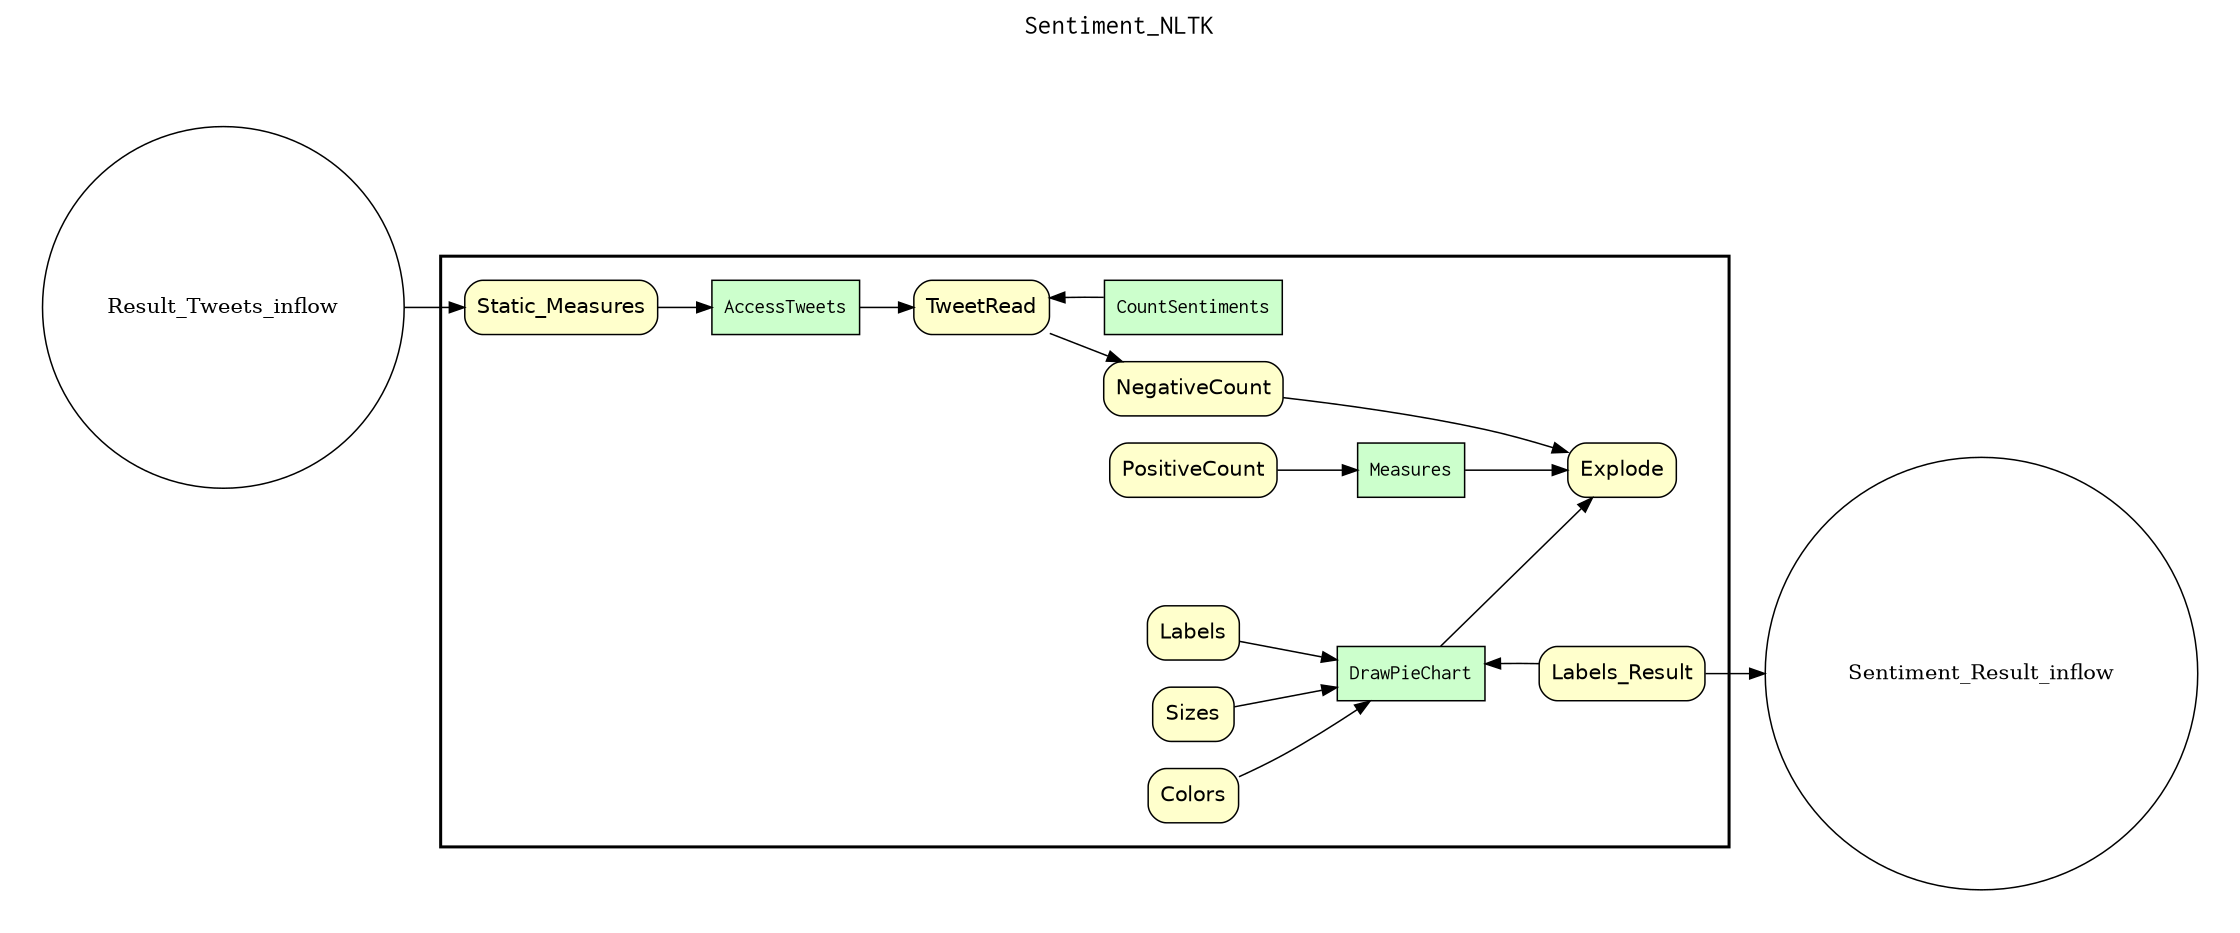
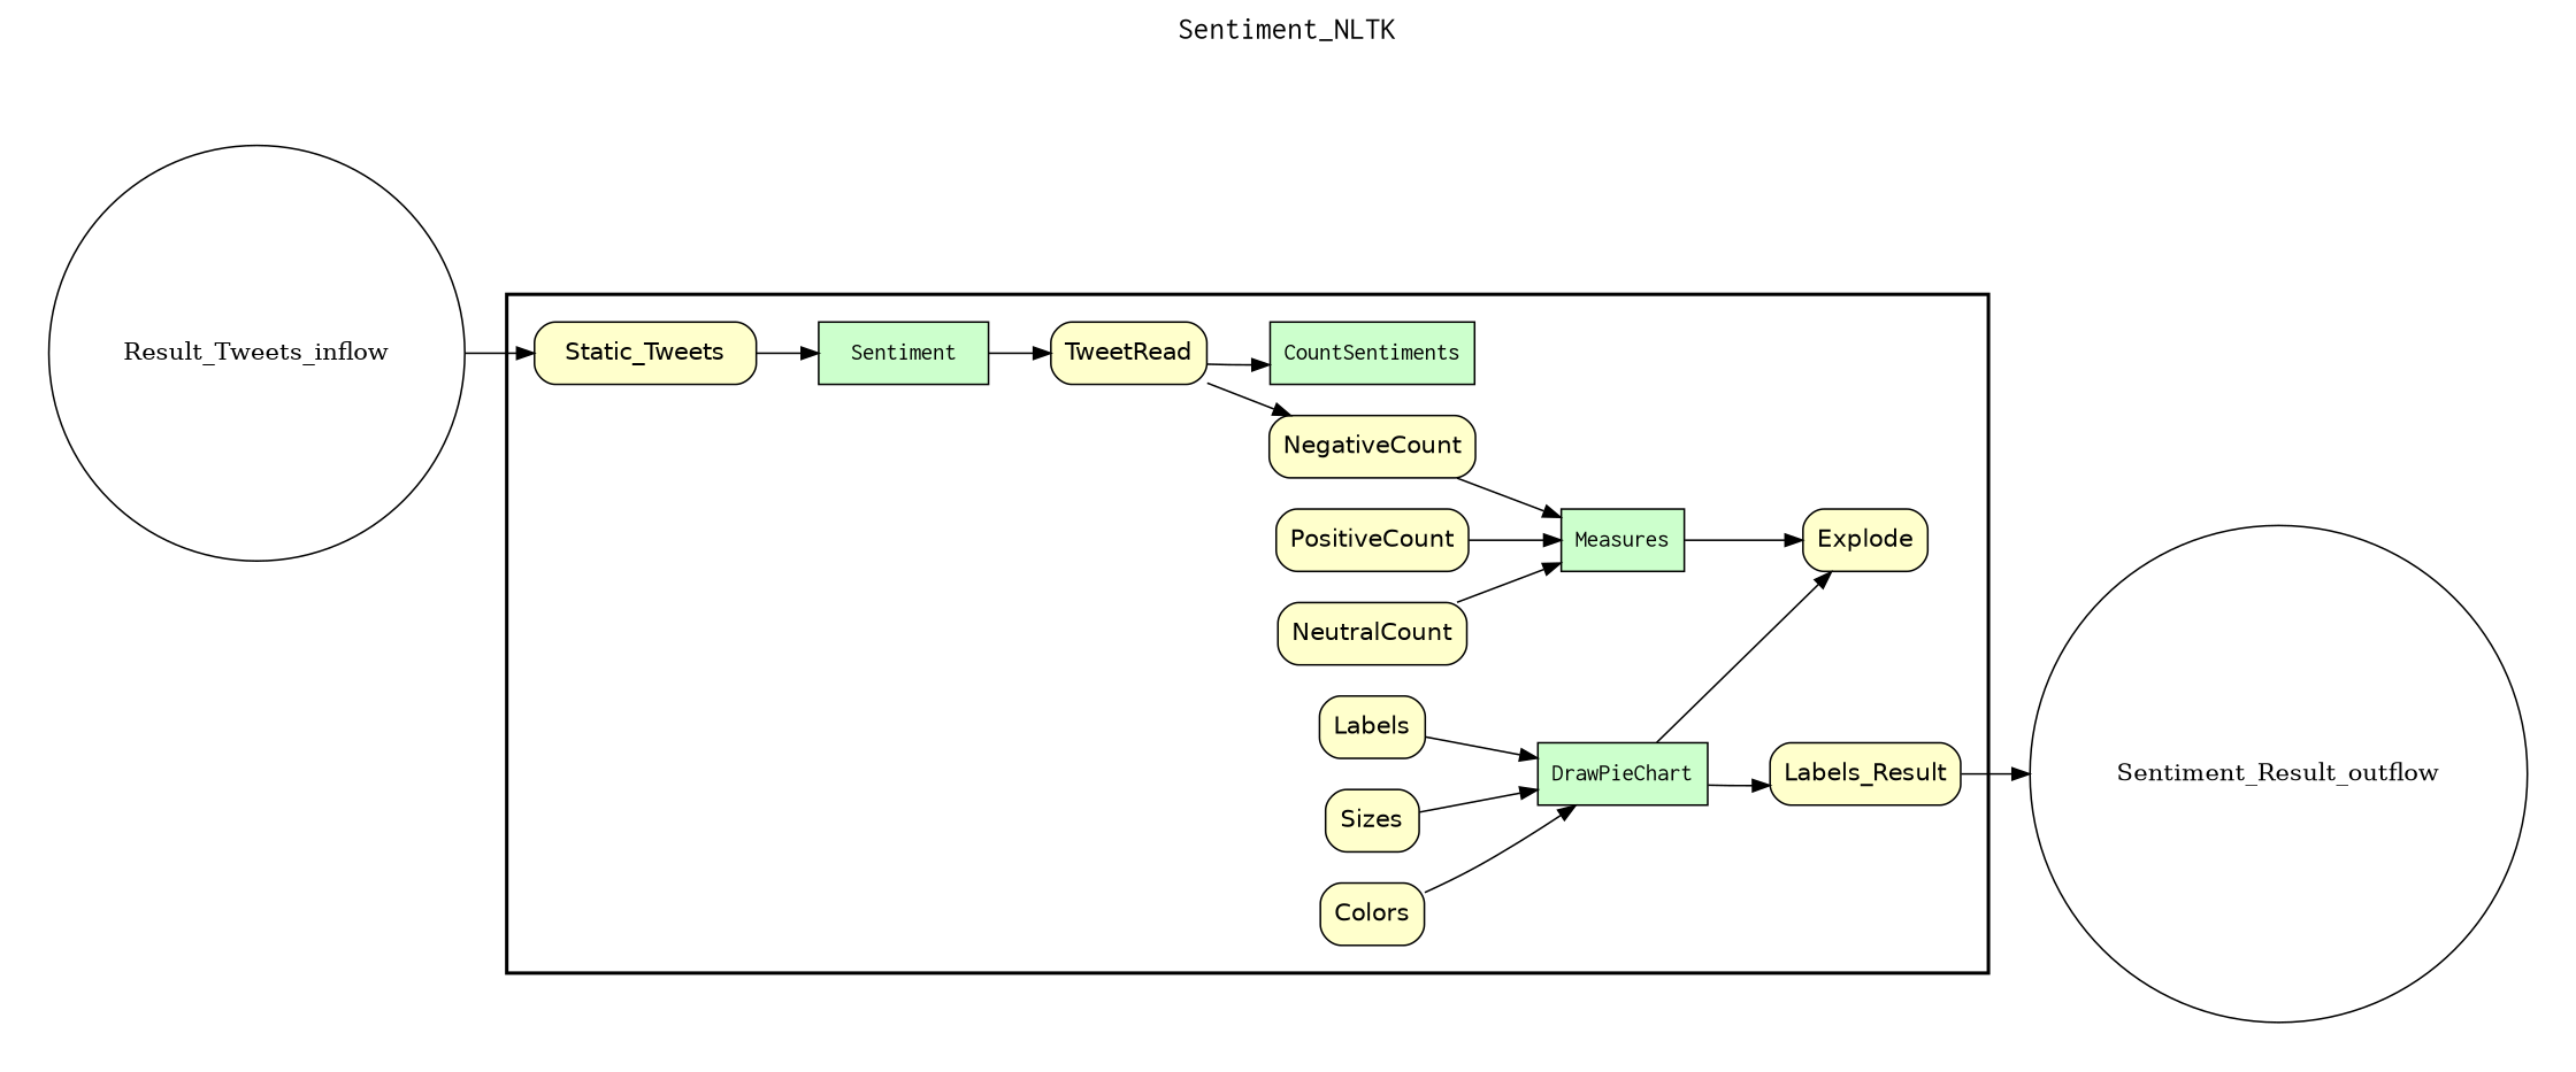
  digraph {
    fontname=Courier
    fontsize=18
    label=Sentiment_NLTK
    labelloc=t
    rankdir=LR
    node [fillcolor="#FFFFCC" fontname=Helvetica peripheries=1 shape=box style="rounded,filled"]
    Measures [fillcolor="#CCFFCC" fontname=Courier style=filled]
    CountSentiments [fillcolor="#CCFFCC" fontname=Courier style=filled]
-   AccessTweets [fillcolor="#CCFFCC" fontname=Courier style=filled]
+   AccessTweets [fillcolor="#CCFFCC" fontname=Courier style=filled label=Sentiment]
    DrawPieChart [fillcolor="#CCFFCC" fontname=Courier style=filled]
-   Static_Tweets [label=Static_Measures]
+   Static_Tweets
    TweetRead
    PositiveCount
    NegativeCount
+   NeutralCount
    Explode
    Labels
    Sizes
    Colors
    n14 [label=Labels_Result]
    n15 [fillcolor="#FFFFFF" label=Result_Tweets_inflow shape=circle width=0.2 fontname="" style=""]
-   Sentiment_Result_outflow [fillcolor="#FFFFFF" shape=circle width=0.2 label=Sentiment_Result_inflow fontname="" style=""]
+   Sentiment_Result_outflow [fillcolor="#FFFFFF" shape=circle width=0.2 fontname="" style=""]
    subgraph cluster_1 {
      color=black
      label=""
      penwidth=2
      subgraph cluster_2 {
        color=white
        label=""
        penwidth=2
        Measures
        CountSentiments
        AccessTweets
        DrawPieChart
        Static_Tweets
        TweetRead
        PositiveCount
        NegativeCount
+       NeutralCount
        Explode
        Labels
        Sizes
        Colors
        n14
      }
    }
    subgraph cluster_3 {
      color=white
      label=""
      penwidth=2
      subgraph cluster_4 {
        color=white
        label=""
        penwidth=2
        n15
      }
    }
    subgraph cluster_5 {
      color=white
      label=""
      penwidth=2
      subgraph cluster_6 {
        color=white
        label=""
        penwidth=2
        Sentiment_Result_outflow
      }
    }
    Measures -> Explode
    AccessTweets -> TweetRead
    DrawPieChart -> Explode
-   n14 -> DrawPieChart
+   DrawPieChart -> n14
    Static_Tweets -> AccessTweets
-   CountSentiments -> TweetRead
+   TweetRead -> CountSentiments
    TweetRead -> NegativeCount
    PositiveCount -> Measures
-   NegativeCount -> Explode
+   NegativeCount -> Measures
+   NeutralCount -> Measures
    Labels -> DrawPieChart
    Sizes -> DrawPieChart
    Colors -> DrawPieChart
    n14 -> Sentiment_Result_outflow
    n15 -> Static_Tweets
  }
